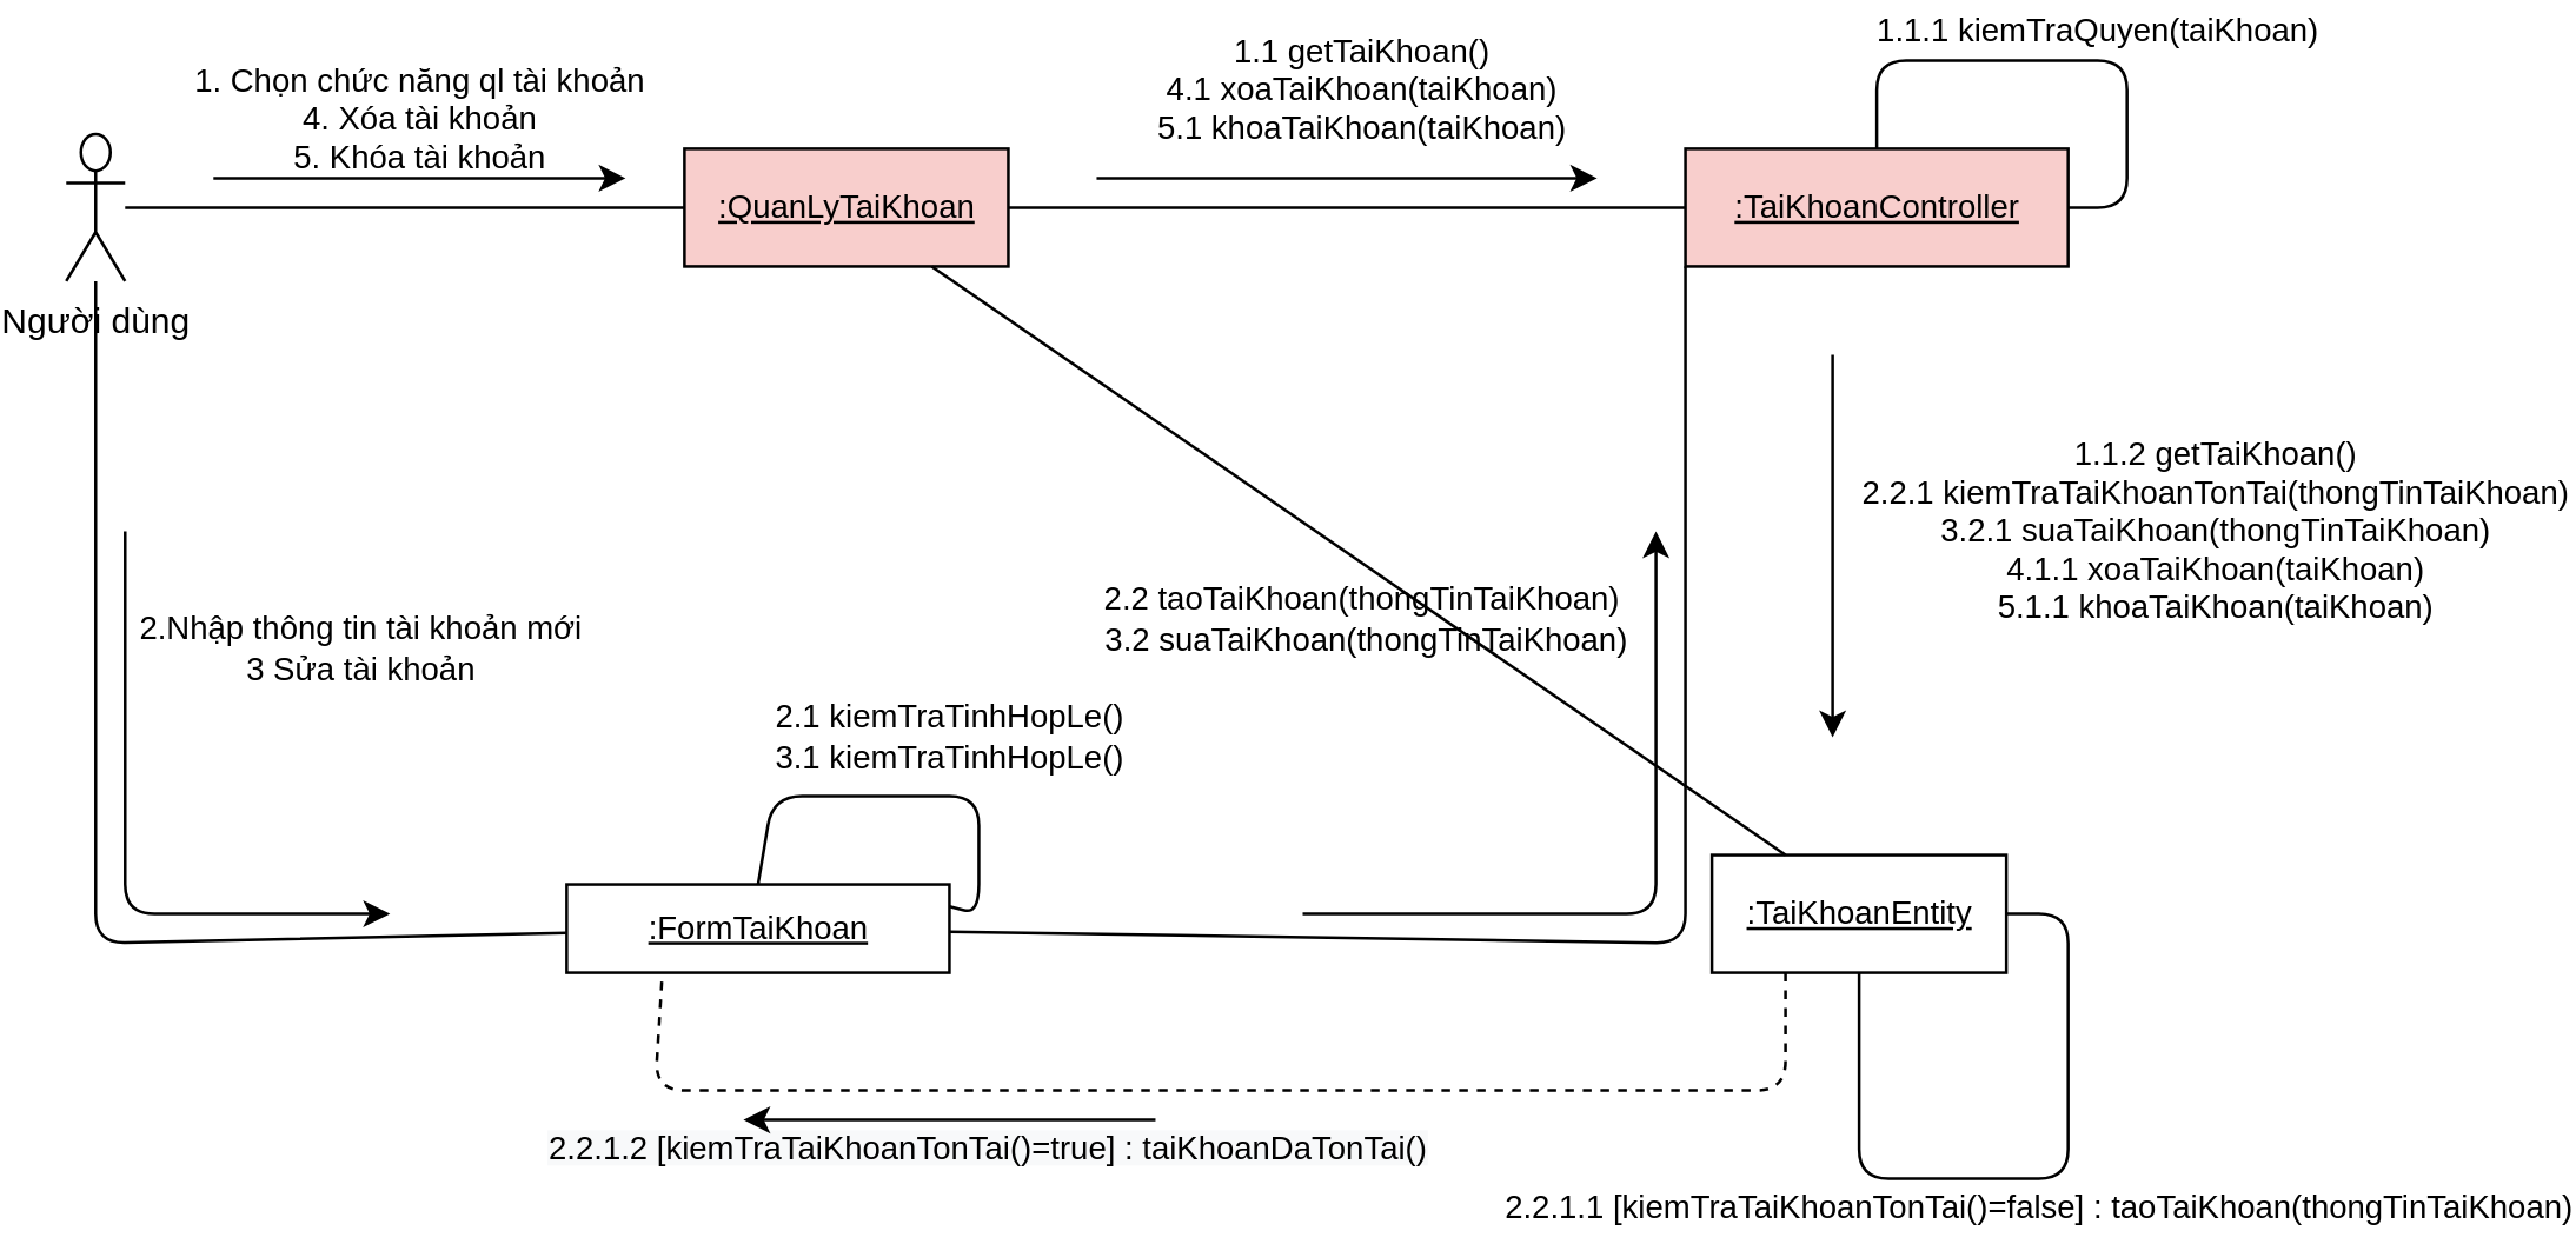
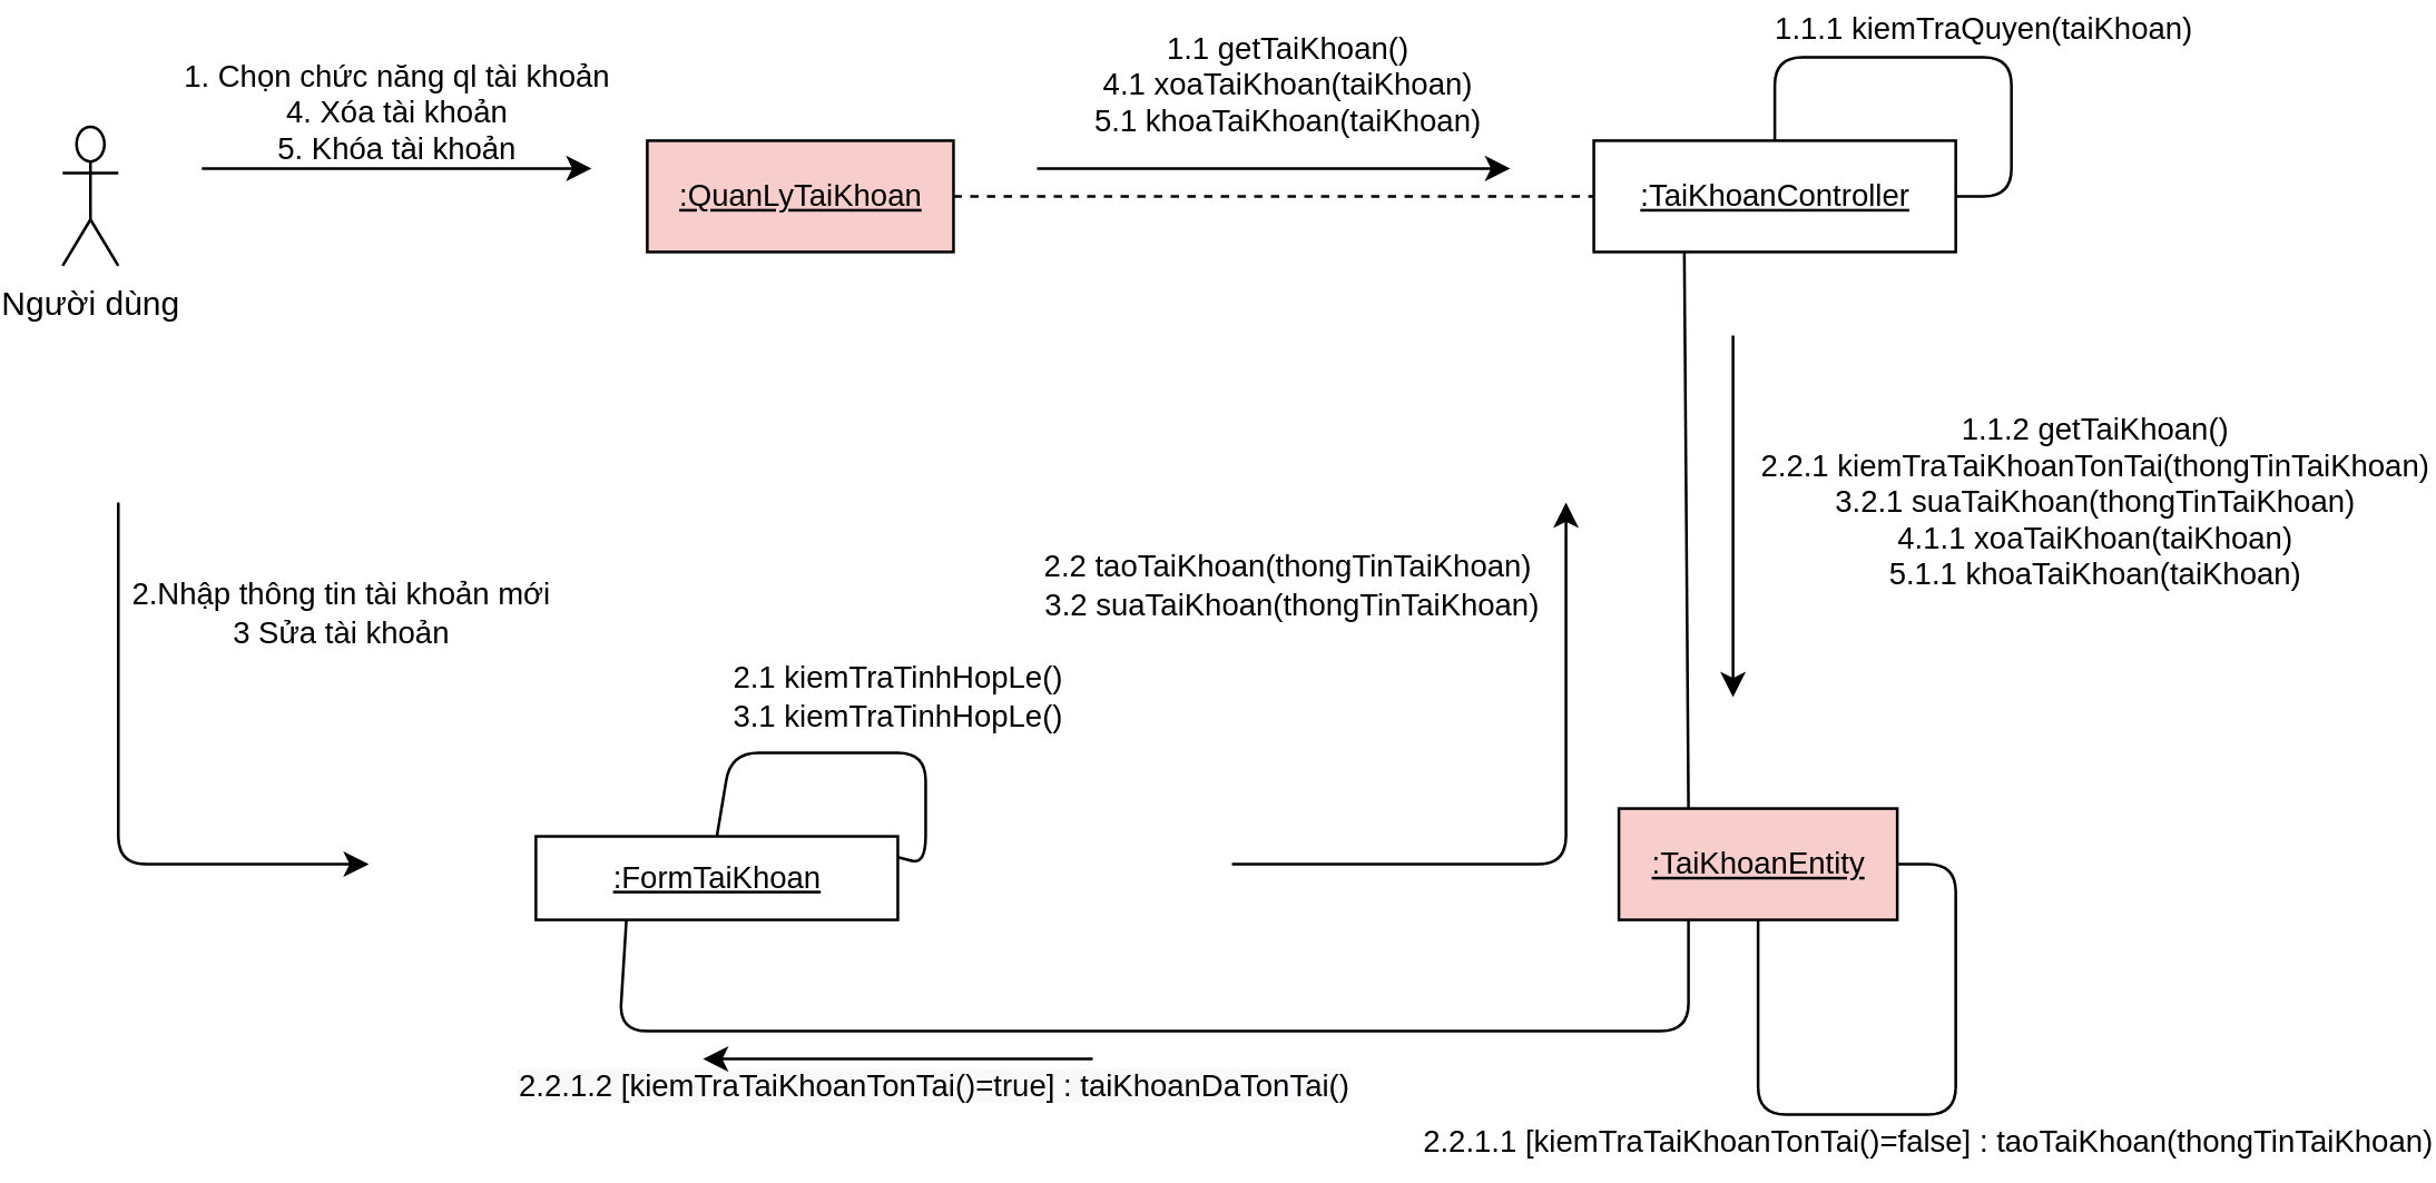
  <mxCell id="0" />
  <mxCell id="1" parent="0" />
  <mxCell id="2" value="Người dùng" style="shape=umlActor;verticalLabelPosition=bottom;verticalAlign=top;html=1;labelBackgroundColor=#ffffff;" vertex="1" parent="1"><mxGeometry x="20" y="45" width="20" height="50" as="geometry" /></mxCell>
  <mxCell id="3" value=":QuanLyTaiKhoan" style="html=1;fontStyle=4;fontSize=11;fillColor=#f8cecc;" vertex="1" parent="1"><mxGeometry x="230" y="50" width="110" height="40" as="geometry" /></mxCell>
  <mxCell id="4" value=":FormTaiKhoan" style="html=1;fontStyle=4;fontSize=11;" vertex="1" parent="1"><mxGeometry x="190" y="300" width="130" height="30" as="geometry" /></mxCell>
- <mxCell id="5" value=":TaiKhoanController" style="html=1;fontStyle=4;fontSize=11;fillColor=#f8cecc;" vertex="1" parent="1"><mxGeometry x="570" y="50" width="130" height="40" as="geometry" /></mxCell>
- <mxCell id="6" value=":TaiKhoanEntity" style="html=1;fontStyle=4;fontSize=11;" vertex="1" parent="1"><mxGeometry x="579" y="290" width="100" height="40" as="geometry" /></mxCell>
- <mxCell id="7" value="" style="endArrow=none;html=1;fontSize=11;" edge="1" parent="1" source="2" target="3"><mxGeometry width="50" height="50" relative="1" as="geometry"><mxPoint x="130" y="230" as="sourcePoint" /><mxPoint x="180" y="180" as="targetPoint" /></mxGeometry></mxCell>
+ <mxCell id="5" value=":TaiKhoanController" style="html=1;fontStyle=4;fontSize=11;" vertex="1" parent="1"><mxGeometry x="570" y="50" width="130" height="40" as="geometry" /></mxCell>
+ <mxCell id="6" value=":TaiKhoanEntity" style="html=1;fontStyle=4;fontSize=11;fillColor=#f8cecc;" vertex="1" parent="1"><mxGeometry x="579" y="290" width="100" height="40" as="geometry" /></mxCell>
  <mxCell id="8" value="1.&amp;nbsp;&lt;span style=&quot;color: rgb(0 , 0 , 0) ; font-family: &amp;#34;helvetica&amp;#34; ; font-size: 11px ; font-style: normal ; font-weight: 400 ; letter-spacing: normal ; text-align: center ; text-indent: 0px ; text-transform: none ; word-spacing: 0px ; display: inline ; float: none&quot;&gt;Chọn chức năng ql tài khoản&lt;br&gt;4. Xóa tài khoản&lt;br&gt;5. Khóa tài khoản&lt;br&gt;&lt;/span&gt;" style="endArrow=classic;html=1;fontSize=11;labelBackgroundColor=none;" edge="1" parent="1"><mxGeometry y="20" width="50" height="50" relative="1" as="geometry"><mxPoint x="70" y="60" as="sourcePoint" /><mxPoint x="210" y="60" as="targetPoint" /><mxPoint as="offset" /></mxGeometry></mxCell>
- <mxCell id="9" value="" style="endArrow=none;html=1;labelBackgroundColor=none;fontSize=11;" edge="1" parent="1" source="3" target="5"><mxGeometry width="50" height="50" relative="1" as="geometry"><mxPoint x="350" y="250" as="sourcePoint" /><mxPoint x="400" y="200" as="targetPoint" /></mxGeometry></mxCell>
- <mxCell id="10" value="" style="endArrow=none;html=1;labelBackgroundColor=none;fontSize=11;entryX=0;entryY=1;entryDx=0;entryDy=0;" edge="1" parent="1" source="4" target="5"><mxGeometry width="50" height="50" relative="1" as="geometry"><mxPoint x="310" y="240" as="sourcePoint" /><mxPoint x="360" y="190" as="targetPoint" /><Array as="points"><mxPoint x="570" y="320" /></Array></mxGeometry></mxCell>
- <mxCell id="11" value="" style="endArrow=none;html=1;labelBackgroundColor=none;fontSize=11;" edge="1" parent="1" source="4" target="2"><mxGeometry width="50" height="50" relative="1" as="geometry"><mxPoint x="270" y="410" as="sourcePoint" /><mxPoint x="320" y="360" as="targetPoint" /><Array as="points"><mxPoint x="30" y="320" /></Array></mxGeometry></mxCell>
- <mxCell id="12" value="" style="endArrow=none;html=1;labelBackgroundColor=none;fontSize=11;exitX=0.25;exitY=0;exitDx=0;exitDy=0;" edge="1" parent="1" source="6" target="3"><mxGeometry width="50" height="50" relative="1" as="geometry"><mxPoint x="360" y="400" as="sourcePoint" /><mxPoint x="410" y="350" as="targetPoint" /></mxGeometry></mxCell>
+ <mxCell id="9" value="" style="endArrow=none;html=1;labelBackgroundColor=none;fontSize=11;dashed=1;" edge="1" parent="1" source="3" target="5"><mxGeometry width="50" height="50" relative="1" as="geometry"><mxPoint x="350" y="250" as="sourcePoint" /><mxPoint x="400" y="200" as="targetPoint" /></mxGeometry></mxCell>
+ <mxCell id="12" value="" style="endArrow=none;html=1;labelBackgroundColor=none;fontSize=11;entryX=0.25;entryY=1;entryDx=0;entryDy=0;exitX=0.25;exitY=0;exitDx=0;exitDy=0;" edge="1" parent="1" source="6" target="5"><mxGeometry width="50" height="50" relative="1" as="geometry"><mxPoint x="360" y="400" as="sourcePoint" /><mxPoint x="410" y="350" as="targetPoint" /></mxGeometry></mxCell>
  <mxCell id="13" value="1.1 getTaiKhoan()&lt;br&gt;4.1 xoaTaiKhoan(taiKhoan)&lt;br&gt;5.1 khoaTaiKhoan(taiKhoan)" style="endArrow=classic;html=1;labelBackgroundColor=none;fontSize=11;" edge="1" parent="1"><mxGeometry x="0.059" y="30" width="50" height="50" relative="1" as="geometry"><mxPoint x="370" y="60" as="sourcePoint" /><mxPoint x="540" y="60" as="targetPoint" /><mxPoint as="offset" /></mxGeometry></mxCell>
  <mxCell id="14" value="1.1.1 kiemTraQuyen(taiKhoan)" style="endArrow=none;html=1;labelBackgroundColor=none;fontSize=11;exitX=1;exitY=0.5;exitDx=0;exitDy=0;entryX=0.5;entryY=0;entryDx=0;entryDy=0;" edge="1" parent="1" source="5" target="5"><mxGeometry x="-0.135" y="-10" width="50" height="50" relative="1" as="geometry"><mxPoint x="710" y="180" as="sourcePoint" /><mxPoint x="760" y="130" as="targetPoint" /><Array as="points"><mxPoint x="720" y="70" /><mxPoint x="720" y="20" /><mxPoint x="635" y="20" /></Array><mxPoint as="offset" /></mxGeometry></mxCell>
  <mxCell id="15" value="1.1.2 getTaiKhoan()&lt;br&gt;2.2.1 kiemTraTaiKhoanTonTai(thongTinTaiKhoan)&lt;br&gt;3.2.1 suaTaiKhoan(thongTinTaiKhoan)&lt;br&gt;4.1.1 xoaTaiKhoan(taiKhoan)&lt;br&gt;5.1.1 khoaTaiKhoan(taiKhoan)" style="endArrow=classic;html=1;labelBackgroundColor=none;fontSize=11;" edge="1" parent="1"><mxGeometry x="-0.077" y="130" width="50" height="50" relative="1" as="geometry"><mxPoint x="620" y="120" as="sourcePoint" /><mxPoint x="620" y="250" as="targetPoint" /><mxPoint as="offset" /></mxGeometry></mxCell>
  <mxCell id="16" value="2.Nhập thông tin tài khoản mới&lt;br&gt;3 Sửa tài khoản" style="endArrow=classic;html=1;labelBackgroundColor=none;fontSize=11;" edge="1" parent="1"><mxGeometry x="-0.636" y="80" width="50" height="50" relative="1" as="geometry"><mxPoint x="40" y="180" as="sourcePoint" /><mxPoint x="130" y="310" as="targetPoint" /><Array as="points"><mxPoint x="40" y="310" /></Array><mxPoint as="offset" /></mxGeometry></mxCell>
  <mxCell id="17" value="2.2 taoTaiKhoan(thongTinTaiKhoan)&lt;br&gt;&amp;nbsp;3.2 suaTaiKhoan(thongTinTaiKhoan)" style="endArrow=classic;html=1;labelBackgroundColor=none;fontSize=11;" edge="1" parent="1"><mxGeometry x="0.76" y="100" width="50" height="50" relative="1" as="geometry"><mxPoint x="440" y="310" as="sourcePoint" /><mxPoint x="560" y="180" as="targetPoint" /><Array as="points"><mxPoint x="560" y="310" /></Array><mxPoint as="offset" /></mxGeometry></mxCell>
  <mxCell id="18" value="2.1 kiemTraTinhHopLe()&lt;br&gt;3.1 kiemTraTinhHopLe()" style="endArrow=none;html=1;labelBackgroundColor=none;fontSize=11;entryX=0.5;entryY=0;entryDx=0;entryDy=0;exitX=1;exitY=0.25;exitDx=0;exitDy=0;" edge="1" parent="1" source="4" target="4"><mxGeometry x="-0.202" y="-20" width="50" height="50" relative="1" as="geometry"><mxPoint x="350" y="190" as="sourcePoint" /><mxPoint x="280" y="190" as="targetPoint" /><Array as="points"><mxPoint x="330" y="310" /><mxPoint x="330" y="270" /><mxPoint x="260" y="270" /></Array><mxPoint as="offset" /></mxGeometry></mxCell>
  <mxCell id="19" value="2.2.1.1 [kiemTraTaiKhoanTonTai()=false] : taoTaiKhoan(thongTinTaiKhoan)" style="endArrow=none;html=1;labelBackgroundColor=none;fontSize=11;entryX=1;entryY=0.5;entryDx=0;entryDy=0;exitX=0.5;exitY=1;exitDx=0;exitDy=0;" edge="1" parent="1" source="6" target="6"><mxGeometry x="0.04" y="-10" width="50" height="50" relative="1" as="geometry"><mxPoint x="650" y="450" as="sourcePoint" /><mxPoint x="700" y="400" as="targetPoint" /><Array as="points"><mxPoint x="629" y="400" /><mxPoint x="700" y="400" /><mxPoint x="700" y="310" /></Array><mxPoint as="offset" /></mxGeometry></mxCell>
- <mxCell id="20" value="&#10;&#10;&lt;span style=&quot;color: rgb(0, 0, 0); font-family: helvetica; font-size: 11px; font-style: normal; font-weight: 400; letter-spacing: normal; text-align: center; text-indent: 0px; text-transform: none; word-spacing: 0px; background-color: rgb(248, 249, 250); display: inline; float: none;&quot;&gt;2.2.1.2 [kiemTraTaiKhoanTonTai()=true] : taiKhoanDaTonTai()&lt;/span&gt;&#10;&#10;" style="endArrow=none;html=1;labelBackgroundColor=none;fontSize=11;entryX=0.25;entryY=1;entryDx=0;entryDy=0;exitX=0.25;exitY=1;exitDx=0;exitDy=0;dashed=1;" edge="1" parent="1" source="6" target="4"><mxGeometry x="0.339" y="20" width="50" height="50" relative="1" as="geometry"><mxPoint x="210" y="450" as="sourcePoint" /><mxPoint x="260" y="400" as="targetPoint" /><Array as="points"><mxPoint x="604" y="370" /><mxPoint x="220" y="370" /></Array><mxPoint as="offset" /></mxGeometry></mxCell>
+ <mxCell id="20" value="&#10;&#10;&lt;span style=&quot;color: rgb(0, 0, 0); font-family: helvetica; font-size: 11px; font-style: normal; font-weight: 400; letter-spacing: normal; text-align: center; text-indent: 0px; text-transform: none; word-spacing: 0px; background-color: rgb(248, 249, 250); display: inline; float: none;&quot;&gt;2.2.1.2 [kiemTraTaiKhoanTonTai()=true] : taiKhoanDaTonTai()&lt;/span&gt;&#10;&#10;" style="endArrow=none;html=1;labelBackgroundColor=none;fontSize=11;entryX=0.25;entryY=1;entryDx=0;entryDy=0;exitX=0.25;exitY=1;exitDx=0;exitDy=0;" edge="1" parent="1" source="6" target="4"><mxGeometry x="0.339" y="20" width="50" height="50" relative="1" as="geometry"><mxPoint x="210" y="450" as="sourcePoint" /><mxPoint x="260" y="400" as="targetPoint" /><Array as="points"><mxPoint x="604" y="370" /><mxPoint x="220" y="370" /></Array><mxPoint as="offset" /></mxGeometry></mxCell>
  <mxCell id="21" value="" style="endArrow=classic;html=1;labelBackgroundColor=none;fontSize=11;" edge="1" parent="1"><mxGeometry width="50" height="50" relative="1" as="geometry"><mxPoint x="390" y="380" as="sourcePoint" /><mxPoint x="250" y="380" as="targetPoint" /></mxGeometry></mxCell>
